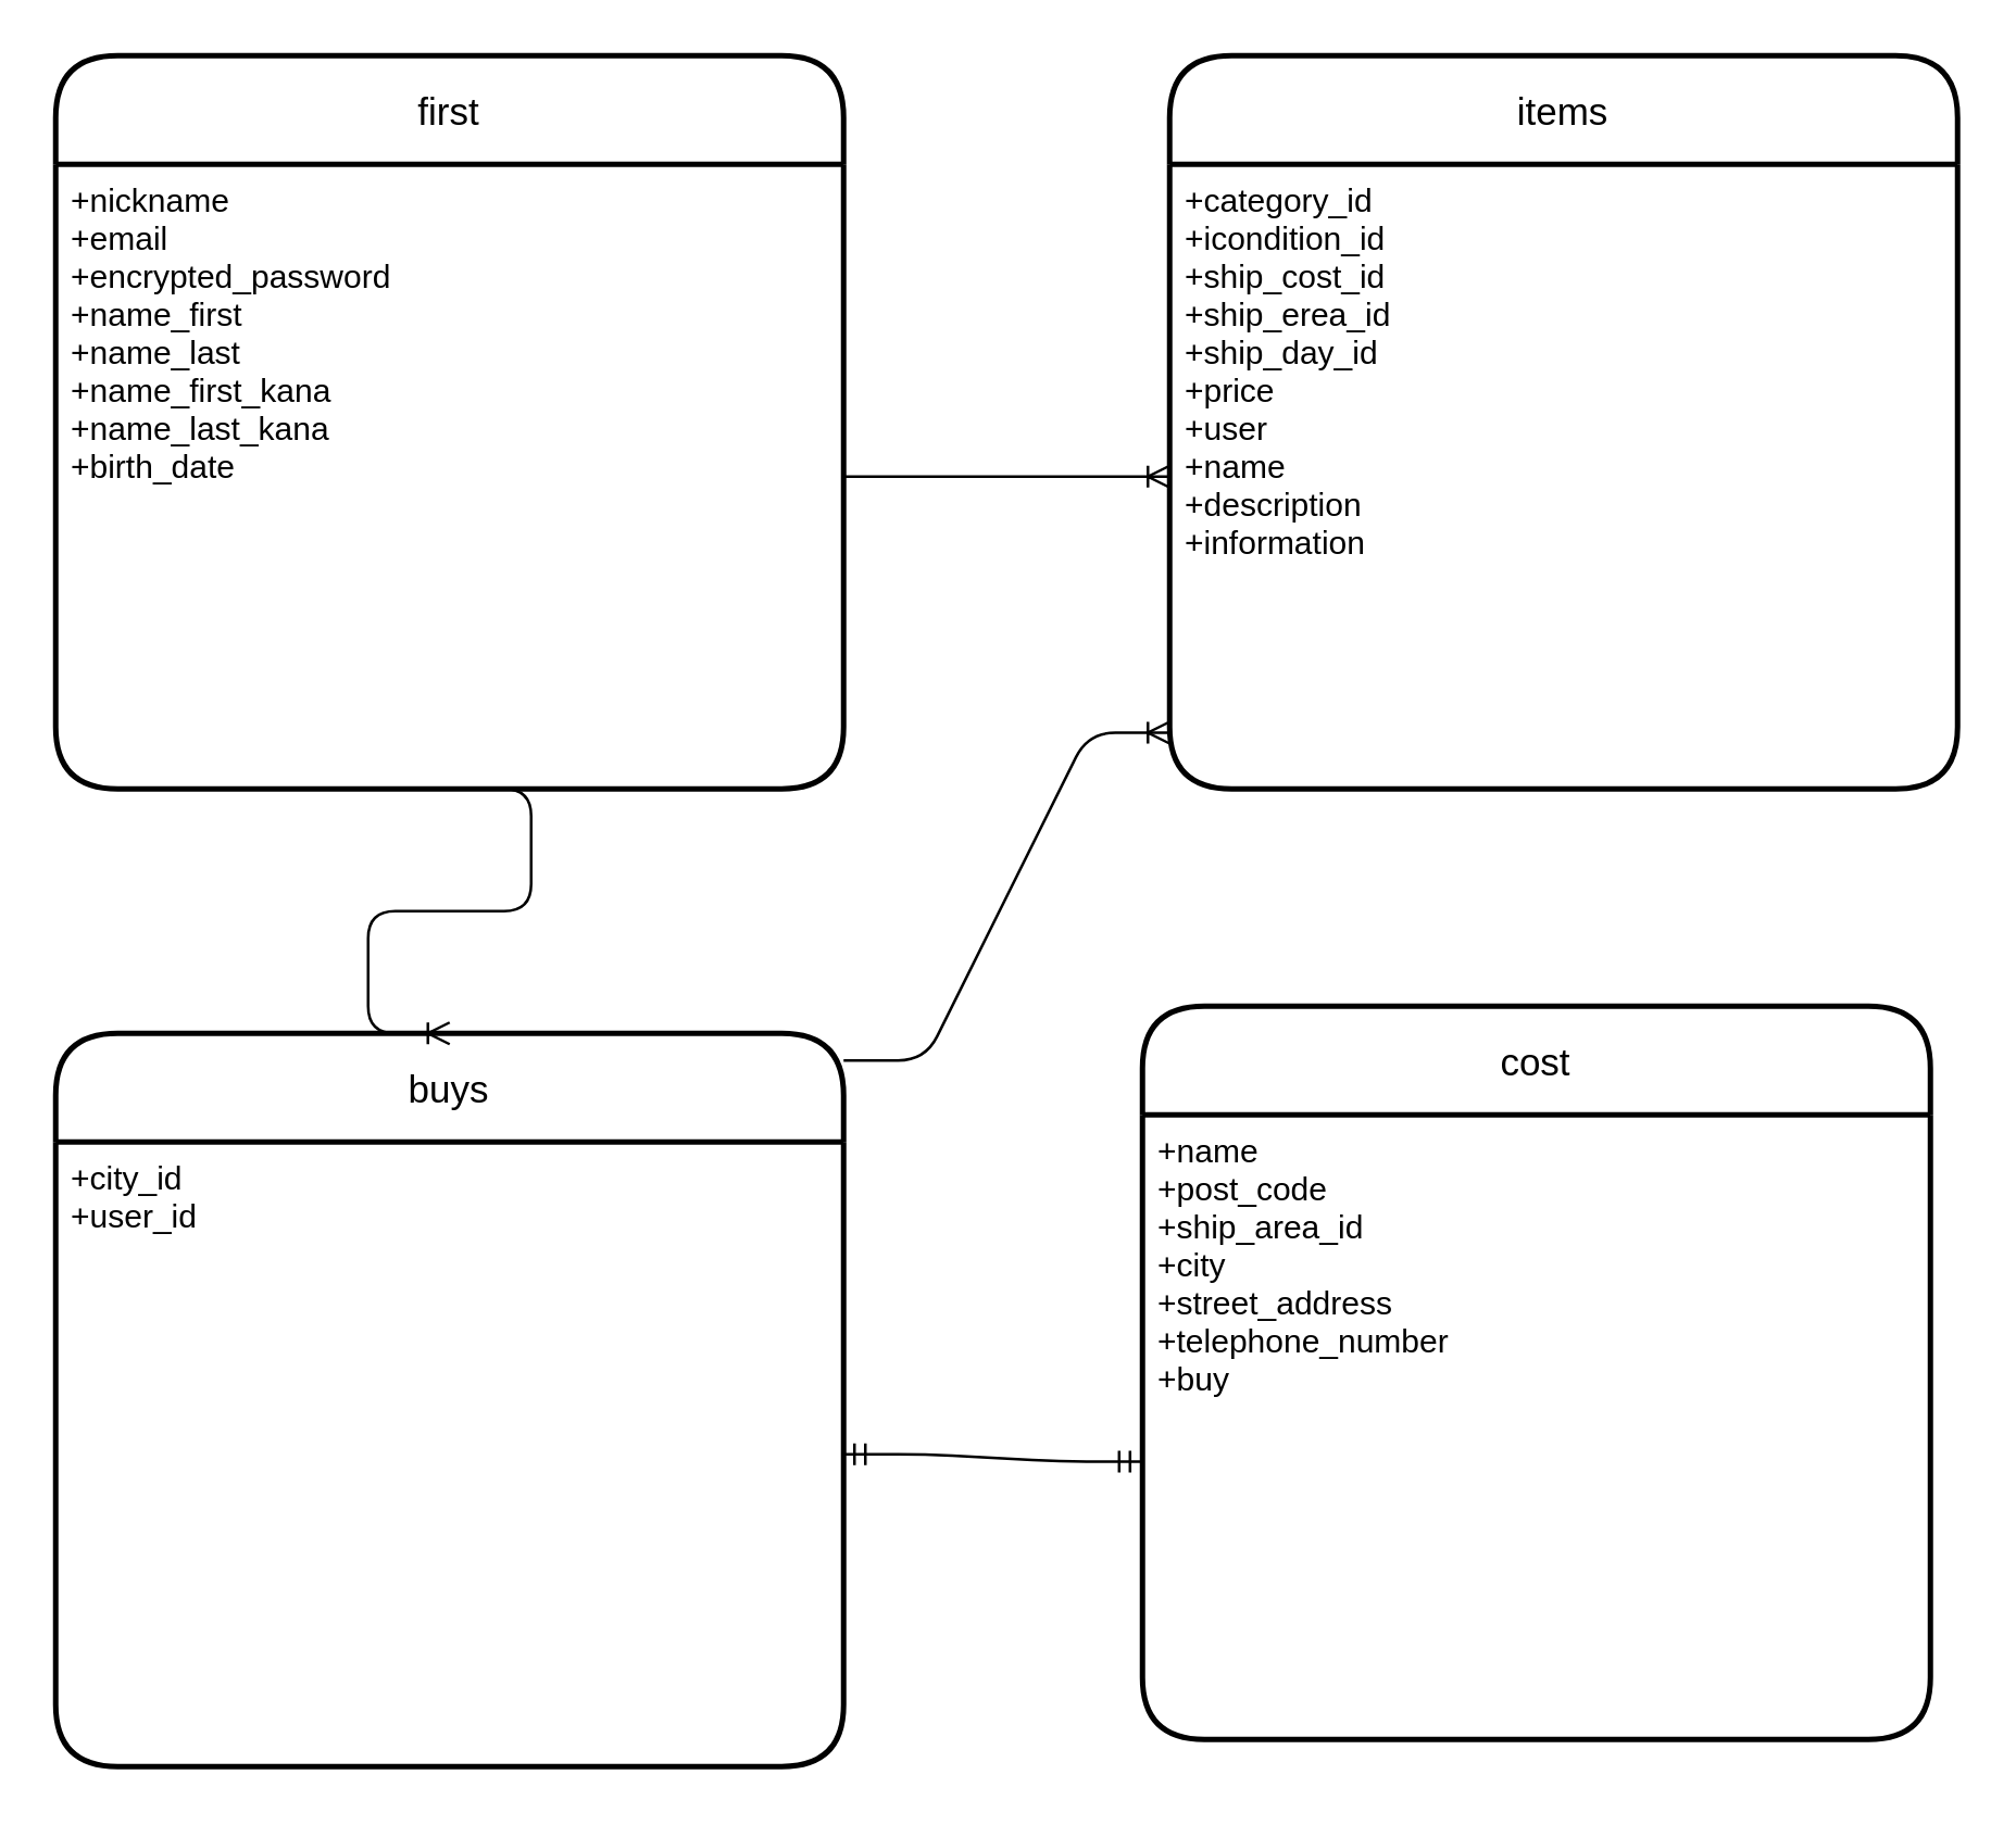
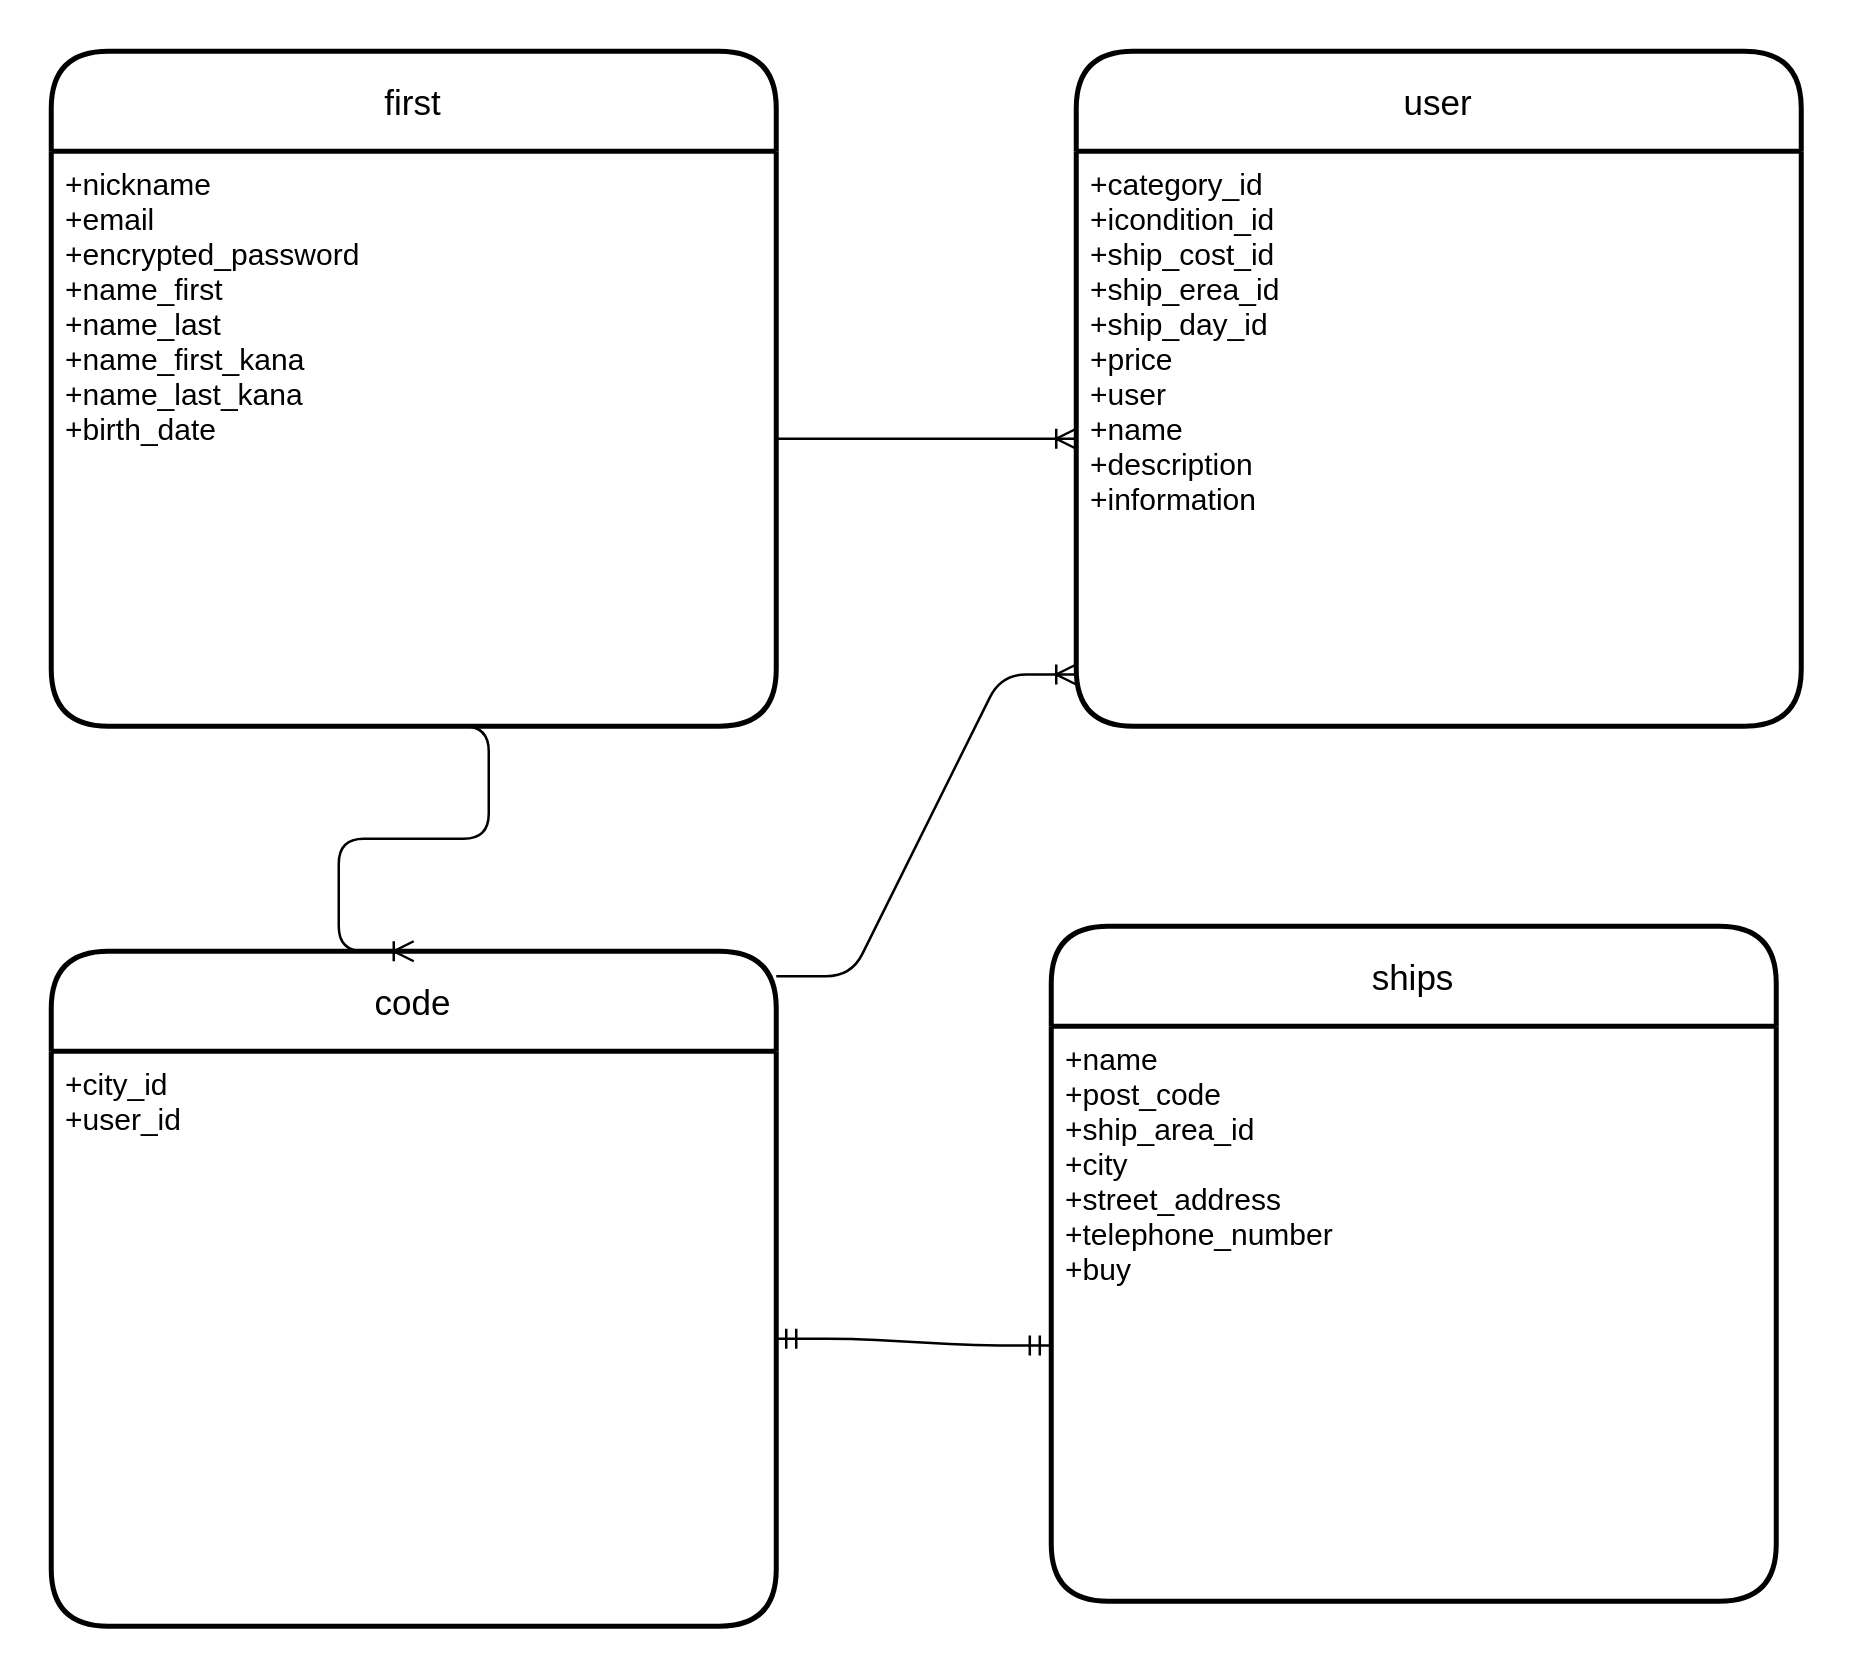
  <mxCell id="0" />
  <mxCell id="1" parent="0" />
  <mxCell id="2" value="first" style="swimlane;childLayout=stackLayout;horizontal=1;startSize=40;horizontalStack=0;rounded=1;fontSize=14;fontStyle=0;strokeWidth=2;resizeParent=0;resizeLast=1;shadow=0;dashed=0;align=center;arcSize=19;" parent="1" vertex="1"><mxGeometry x="20" y="20" width="290" height="270" as="geometry" /></mxCell>
  <mxCell id="3" value="+nickname&#10;+email&#10;+encrypted_password&#10;+name_first&#10;+name_last&#10;+name_first_kana&#10;+name_last_kana&#10;+birth_date" style="align=left;strokeColor=none;fillColor=none;spacingLeft=4;fontSize=12;verticalAlign=top;resizable=0;rotatable=0;part=1;" parent="2" vertex="1"><mxGeometry y="40" width="290" height="230" as="geometry" /></mxCell>
- <mxCell id="4" value="items" style="swimlane;childLayout=stackLayout;horizontal=1;startSize=40;horizontalStack=0;rounded=1;fontSize=14;fontStyle=0;strokeWidth=2;resizeParent=0;resizeLast=1;shadow=0;dashed=0;align=center;arcSize=19;" parent="1" vertex="1"><mxGeometry x="430" y="20" width="290" height="270" as="geometry" /></mxCell>
+ <mxCell id="4" value="user" style="swimlane;childLayout=stackLayout;horizontal=1;startSize=40;horizontalStack=0;rounded=1;fontSize=14;fontStyle=0;strokeWidth=2;resizeParent=0;resizeLast=1;shadow=0;dashed=0;align=center;arcSize=19;" parent="1" vertex="1"><mxGeometry x="430" y="20" width="290" height="270" as="geometry" /></mxCell>
  <mxCell id="5" value="+category_id&#10;+icondition_id&#10;+ship_cost_id&#10;+ship_erea_id&#10;+ship_day_id&#10;+price&#10;+user&#10;+name&#10;+description&#10;+information" style="align=left;strokeColor=none;fillColor=none;spacingLeft=4;fontSize=12;verticalAlign=top;resizable=0;rotatable=0;part=1;" parent="4" vertex="1"><mxGeometry y="40" width="290" height="230" as="geometry" /></mxCell>
- <mxCell id="6" value="buys" style="swimlane;childLayout=stackLayout;horizontal=1;startSize=40;horizontalStack=0;rounded=1;fontSize=14;fontStyle=0;strokeWidth=2;resizeParent=0;resizeLast=1;shadow=0;dashed=0;align=center;arcSize=19;" parent="1" vertex="1"><mxGeometry x="20" y="380" width="290" height="270" as="geometry" /></mxCell>
+ <mxCell id="6" value="code" style="swimlane;childLayout=stackLayout;horizontal=1;startSize=40;horizontalStack=0;rounded=1;fontSize=14;fontStyle=0;strokeWidth=2;resizeParent=0;resizeLast=1;shadow=0;dashed=0;align=center;arcSize=19;" parent="1" vertex="1"><mxGeometry x="20" y="380" width="290" height="270" as="geometry" /></mxCell>
  <mxCell id="7" value="+city_id&#10;+user_id" style="align=left;strokeColor=none;fillColor=none;spacingLeft=4;fontSize=12;verticalAlign=top;resizable=0;rotatable=0;part=1;" parent="6" vertex="1"><mxGeometry y="40" width="290" height="230" as="geometry" /></mxCell>
- <mxCell id="8" value="cost" style="swimlane;childLayout=stackLayout;horizontal=1;startSize=40;horizontalStack=0;rounded=1;fontSize=14;fontStyle=0;strokeWidth=2;resizeParent=0;resizeLast=1;shadow=0;dashed=0;align=center;arcSize=19;" parent="1" vertex="1"><mxGeometry x="420" y="370" width="290" height="270" as="geometry" /></mxCell>
+ <mxCell id="8" value="ships" style="swimlane;childLayout=stackLayout;horizontal=1;startSize=40;horizontalStack=0;rounded=1;fontSize=14;fontStyle=0;strokeWidth=2;resizeParent=0;resizeLast=1;shadow=0;dashed=0;align=center;arcSize=19;" parent="1" vertex="1"><mxGeometry x="420" y="370" width="290" height="270" as="geometry" /></mxCell>
  <mxCell id="9" value="+name&#10;+post_code&#10;+ship_area_id&#10;+city&#10;+street_address&#10;+telephone_number&#10;+buy" style="align=left;strokeColor=none;fillColor=none;spacingLeft=4;fontSize=12;verticalAlign=top;resizable=0;rotatable=0;part=1;" parent="8" vertex="1"><mxGeometry y="40" width="290" height="230" as="geometry" /></mxCell>
  <mxCell id="10" value="" style="edgeStyle=entityRelationEdgeStyle;fontSize=12;html=1;endArrow=ERoneToMany;" parent="1" source="3" edge="1"><mxGeometry width="100" height="100" relative="1" as="geometry"><mxPoint x="310" y="275" as="sourcePoint" /><mxPoint x="430" y="175" as="targetPoint" /></mxGeometry></mxCell>
  <mxCell id="11" value="" style="edgeStyle=entityRelationEdgeStyle;fontSize=12;html=1;endArrow=ERoneToMany;exitX=0.5;exitY=1;exitDx=0;exitDy=0;entryX=0.5;entryY=0;entryDx=0;entryDy=0;" parent="1" source="3" target="6" edge="1"><mxGeometry width="100" height="100" relative="1" as="geometry"><mxPoint x="320" y="185" as="sourcePoint" /><mxPoint x="160" y="380" as="targetPoint" /></mxGeometry></mxCell>
  <mxCell id="12" value="" style="edgeStyle=entityRelationEdgeStyle;fontSize=12;html=1;endArrow=ERmandOne;startArrow=ERmandOne;entryX=-0.002;entryY=0.555;entryDx=0;entryDy=0;entryPerimeter=0;" parent="1" target="9" edge="1"><mxGeometry width="100" height="100" relative="1" as="geometry"><mxPoint x="310" y="535" as="sourcePoint" /><mxPoint x="420" y="480" as="targetPoint" /></mxGeometry></mxCell>
  <mxCell id="13" value="" style="edgeStyle=entityRelationEdgeStyle;fontSize=12;html=1;endArrow=ERoneToMany;exitX=1;exitY=0.037;exitDx=0;exitDy=0;exitPerimeter=0;entryX=0;entryY=0.91;entryDx=0;entryDy=0;entryPerimeter=0;" parent="1" source="6" target="5" edge="1"><mxGeometry width="100" height="100" relative="1" as="geometry"><mxPoint x="320" y="185" as="sourcePoint" /><mxPoint x="420" y="270" as="targetPoint" /></mxGeometry></mxCell>
